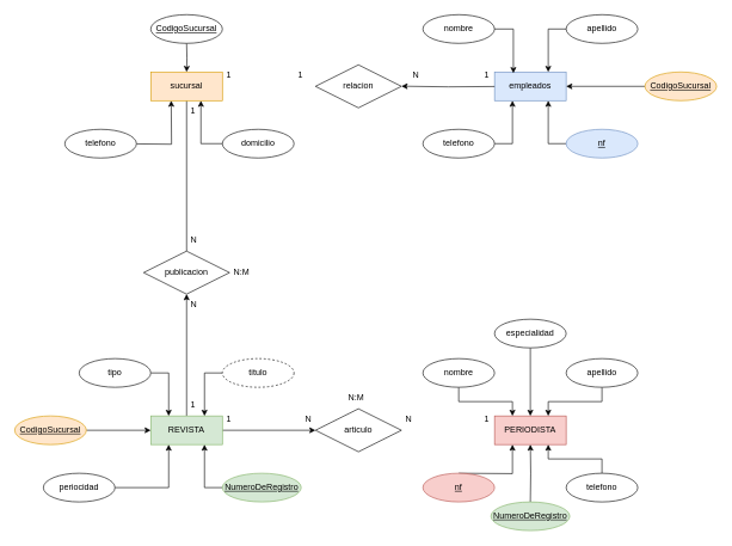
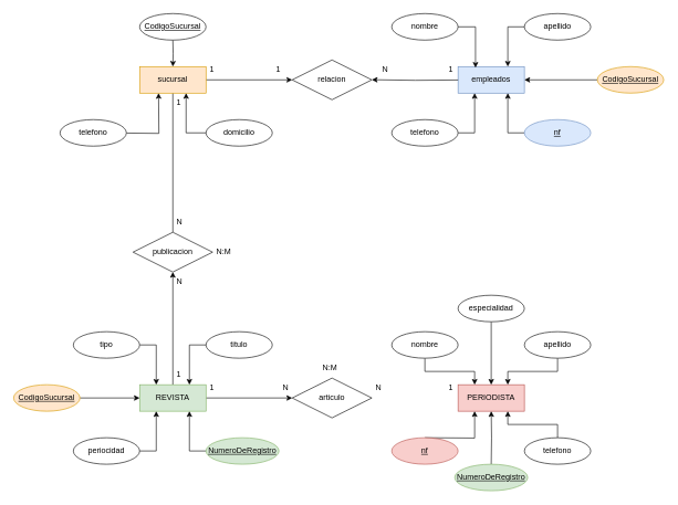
  <mxCell id="0" />
  <mxCell id="1" parent="0" />
  <mxCell id="2" style="edgeStyle=orthogonalEdgeStyle;rounded=0;orthogonalLoop=1;jettySize=auto;html=1;entryX=0.5;entryY=0;entryDx=0;entryDy=0;" edge="1" parent="1" target="5"><mxGeometry relative="1" as="geometry"><mxPoint x="260" y="60" as="sourcePoint" /></mxGeometry></mxCell>
+ <mxCell id="3" style="edgeStyle=orthogonalEdgeStyle;rounded=0;orthogonalLoop=1;jettySize=auto;html=1;entryX=0;entryY=0.5;entryDx=0;entryDy=0;" edge="1" parent="1" source="5" target="15"><mxGeometry relative="1" as="geometry" /></mxCell>
  <mxCell id="4" style="edgeStyle=orthogonalEdgeStyle;rounded=0;orthogonalLoop=1;jettySize=auto;html=1;entryX=0.5;entryY=0;entryDx=0;entryDy=0;endArrow=none;" edge="1" parent="1" source="5" target="21"><mxGeometry relative="1" as="geometry" /></mxCell>
  <mxCell id="5" value="sucursal" style="whiteSpace=wrap;html=1;align=center;fillColor=#ffe6cc;strokeColor=#d79b00;" vertex="1" parent="1"><mxGeometry x="210" y="100" width="100" height="40" as="geometry" /></mxCell>
  <mxCell id="6" style="edgeStyle=orthogonalEdgeStyle;rounded=0;orthogonalLoop=1;jettySize=auto;html=1;entryX=-0.015;entryY=0.492;entryDx=0;entryDy=0;entryPerimeter=0;" edge="1" parent="1"><mxGeometry relative="1" as="geometry"><mxPoint x="238.5" y="140" as="targetPoint" /><mxPoint x="190" y="200.32" as="sourcePoint" /></mxGeometry></mxCell>
  <mxCell id="7" value="empleados" style="whiteSpace=wrap;html=1;align=center;fillColor=#dae8fc;strokeColor=#6c8ebf;" vertex="1" parent="1"><mxGeometry x="690" y="100" width="100" height="40" as="geometry" /></mxCell>
  <mxCell id="8" style="edgeStyle=orthogonalEdgeStyle;rounded=0;orthogonalLoop=1;jettySize=auto;html=1;entryX=0.7;entryY=1;entryDx=0;entryDy=0;entryPerimeter=0;" edge="1" parent="1" source="9" target="5"><mxGeometry relative="1" as="geometry"><mxPoint x="280" y="150" as="targetPoint" /><Array as="points"><mxPoint x="280" y="200" /></Array></mxGeometry></mxCell>
  <mxCell id="9" value="domicilio" style="ellipse;whiteSpace=wrap;html=1;align=center;" vertex="1" parent="1"><mxGeometry x="310" y="180" width="100" height="40" as="geometry" /></mxCell>
  <mxCell id="10" style="edgeStyle=orthogonalEdgeStyle;rounded=0;orthogonalLoop=1;jettySize=auto;html=1;entryX=0.25;entryY=1;entryDx=0;entryDy=0;" edge="1" parent="1" source="11" target="7"><mxGeometry relative="1" as="geometry"><Array as="points"><mxPoint x="715" y="200" /></Array></mxGeometry></mxCell>
  <mxCell id="11" value="telefono" style="ellipse;whiteSpace=wrap;html=1;align=center;" vertex="1" parent="1"><mxGeometry x="590" y="180" width="100" height="40" as="geometry" /></mxCell>
  <mxCell id="12" value="nombre" style="ellipse;whiteSpace=wrap;html=1;align=center;" vertex="1" parent="1"><mxGeometry x="590" y="20" width="100" height="40" as="geometry" /></mxCell>
  <mxCell id="13" style="edgeStyle=orthogonalEdgeStyle;rounded=0;orthogonalLoop=1;jettySize=auto;html=1;entryX=0.75;entryY=1;entryDx=0;entryDy=0;" edge="1" parent="1" source="14" target="7"><mxGeometry relative="1" as="geometry"><Array as="points"><mxPoint x="765" y="200" /></Array></mxGeometry></mxCell>
  <mxCell id="14" value="nf" style="ellipse;whiteSpace=wrap;html=1;align=center;fontStyle=4;fillColor=#dae8fc;strokeColor=#6c8ebf;" vertex="1" parent="1"><mxGeometry x="790" y="180" width="100" height="40" as="geometry" /></mxCell>
  <mxCell id="15" value="relacion" style="shape=rhombus;perimeter=rhombusPerimeter;whiteSpace=wrap;html=1;align=center;" vertex="1" parent="1"><mxGeometry x="440" y="90" width="120" height="60" as="geometry" /></mxCell>
  <mxCell id="16" style="edgeStyle=orthogonalEdgeStyle;rounded=0;orthogonalLoop=1;jettySize=auto;html=1;entryX=0.5;entryY=1;entryDx=0;entryDy=0;" edge="1" parent="1" source="18" target="21"><mxGeometry relative="1" as="geometry" /></mxCell>
  <mxCell id="17" style="edgeStyle=orthogonalEdgeStyle;rounded=0;orthogonalLoop=1;jettySize=auto;html=1;" edge="1" parent="1" source="18" target="43"><mxGeometry relative="1" as="geometry" /></mxCell>
  <mxCell id="18" value="REVISTA" style="whiteSpace=wrap;html=1;align=center;fillColor=#d5e8d4;strokeColor=#82b366;" vertex="1" parent="1"><mxGeometry x="210" y="580" width="100" height="40" as="geometry" /></mxCell>
  <mxCell id="19" value="PERIODISTA" style="whiteSpace=wrap;html=1;align=center;fillColor=#f8cecc;strokeColor=#b85450;" vertex="1" parent="1"><mxGeometry x="690" y="580" width="100" height="40" as="geometry" /></mxCell>
  <mxCell id="20" style="edgeStyle=orthogonalEdgeStyle;rounded=0;orthogonalLoop=1;jettySize=auto;html=1;entryX=1;entryY=0.493;entryDx=0;entryDy=0;entryPerimeter=0;" edge="1" parent="1"><mxGeometry relative="1" as="geometry"><mxPoint x="690" y="120.21" as="sourcePoint" /><mxPoint x="560" y="119.79" as="targetPoint" /></mxGeometry></mxCell>
  <mxCell id="21" value="publicacion" style="shape=rhombus;perimeter=rhombusPerimeter;whiteSpace=wrap;html=1;align=center;" vertex="1" parent="1"><mxGeometry x="200" y="350" width="120" height="60" as="geometry" /></mxCell>
  <mxCell id="22" value="CodigoSucursal" style="ellipse;whiteSpace=wrap;html=1;align=center;fontStyle=4;" vertex="1" parent="1"><mxGeometry x="210" y="20" width="100" height="40" as="geometry" /></mxCell>
  <mxCell id="23" value="telefono" style="ellipse;whiteSpace=wrap;html=1;align=center;" vertex="1" parent="1"><mxGeometry x="90" y="180" width="100" height="40" as="geometry" /></mxCell>
  <mxCell id="24" style="edgeStyle=orthogonalEdgeStyle;rounded=0;orthogonalLoop=1;jettySize=auto;html=1;entryX=0.75;entryY=0;entryDx=0;entryDy=0;" edge="1" parent="1" source="25" target="7"><mxGeometry relative="1" as="geometry"><Array as="points"><mxPoint x="765" y="40" /></Array></mxGeometry></mxCell>
  <mxCell id="25" value="apellido" style="ellipse;whiteSpace=wrap;html=1;align=center;" vertex="1" parent="1"><mxGeometry x="790" y="20" width="100" height="40" as="geometry" /></mxCell>
  <mxCell id="26" style="edgeStyle=orthogonalEdgeStyle;rounded=0;orthogonalLoop=1;jettySize=auto;html=1;entryX=1;entryY=0.5;entryDx=0;entryDy=0;" edge="1" parent="1" source="27" target="7"><mxGeometry relative="1" as="geometry" /></mxCell>
  <mxCell id="27" value="CodigoSucursal" style="ellipse;whiteSpace=wrap;html=1;align=center;fontStyle=4;fillColor=#ffe6cc;strokeColor=#d79b00;" vertex="1" parent="1"><mxGeometry x="900" y="100" width="100" height="40" as="geometry" /></mxCell>
  <mxCell id="28" style="edgeStyle=orthogonalEdgeStyle;rounded=0;orthogonalLoop=1;jettySize=auto;html=1;entryX=0.263;entryY=0.042;entryDx=0;entryDy=0;entryPerimeter=0;" edge="1" parent="1" source="12" target="7"><mxGeometry relative="1" as="geometry"><Array as="points"><mxPoint x="716" y="40" /></Array></mxGeometry></mxCell>
  <mxCell id="29" value="1" style="text;strokeColor=none;fillColor=none;spacingLeft=4;spacingRight=4;overflow=hidden;rotatable=0;points=[[0,0.5],[1,0.5]];portConstraint=eastwest;fontSize=12;whiteSpace=wrap;html=1;" vertex="1" parent="1"><mxGeometry x="670" y="90" width="20" height="30" as="geometry" /></mxCell>
  <mxCell id="30" value="1" style="text;strokeColor=none;fillColor=none;spacingLeft=4;spacingRight=4;overflow=hidden;rotatable=0;points=[[0,0.5],[1,0.5]];portConstraint=eastwest;fontSize=12;whiteSpace=wrap;html=1;" vertex="1" parent="1"><mxGeometry x="310" y="90" width="20" height="30" as="geometry" /></mxCell>
  <mxCell id="31" value="1" style="text;strokeColor=none;fillColor=none;spacingLeft=4;spacingRight=4;overflow=hidden;rotatable=0;points=[[0,0.5],[1,0.5]];portConstraint=eastwest;fontSize=12;whiteSpace=wrap;html=1;" vertex="1" parent="1"><mxGeometry x="410" y="90" width="20" height="30" as="geometry" /></mxCell>
  <mxCell id="32" value="N" style="text;strokeColor=none;fillColor=none;spacingLeft=4;spacingRight=4;overflow=hidden;rotatable=0;points=[[0,0.5],[1,0.5]];portConstraint=eastwest;fontSize=12;whiteSpace=wrap;html=1;" vertex="1" parent="1"><mxGeometry x="570" y="90" width="20" height="30" as="geometry" /></mxCell>
  <mxCell id="33" style="edgeStyle=orthogonalEdgeStyle;rounded=0;orthogonalLoop=1;jettySize=auto;html=1;entryX=0;entryY=0.5;entryDx=0;entryDy=0;" edge="1" parent="1" source="34" target="18"><mxGeometry relative="1" as="geometry" /></mxCell>
  <mxCell id="34" value="CodigoSucursal" style="ellipse;whiteSpace=wrap;html=1;align=center;fontStyle=4;fillColor=#ffe6cc;strokeColor=#d79b00;" vertex="1" parent="1"><mxGeometry x="20" y="580" width="100" height="40" as="geometry" /></mxCell>
  <mxCell id="35" style="edgeStyle=orthogonalEdgeStyle;rounded=0;orthogonalLoop=1;jettySize=auto;html=1;entryX=0.25;entryY=0;entryDx=0;entryDy=0;" edge="1" parent="1" source="36" target="18"><mxGeometry relative="1" as="geometry"><Array as="points"><mxPoint x="235" y="520" /></Array></mxGeometry></mxCell>
  <mxCell id="36" value="tipo" style="ellipse;whiteSpace=wrap;html=1;align=center;" vertex="1" parent="1"><mxGeometry x="110" y="500" width="100" height="40" as="geometry" /></mxCell>
  <mxCell id="37" style="edgeStyle=orthogonalEdgeStyle;rounded=0;orthogonalLoop=1;jettySize=auto;html=1;entryX=0.75;entryY=0;entryDx=0;entryDy=0;" edge="1" parent="1" source="38" target="18"><mxGeometry relative="1" as="geometry"><Array as="points"><mxPoint x="285" y="520" /></Array></mxGeometry></mxCell>
- <mxCell id="38" value="titulo" style="ellipse;whiteSpace=wrap;html=1;align=center;dashed=1;" vertex="1" parent="1"><mxGeometry x="310" y="500" width="100" height="40" as="geometry" /></mxCell>
+ <mxCell id="38" value="titulo" style="ellipse;whiteSpace=wrap;html=1;align=center;" vertex="1" parent="1"><mxGeometry x="310" y="500" width="100" height="40" as="geometry" /></mxCell>
  <mxCell id="39" style="edgeStyle=orthogonalEdgeStyle;rounded=0;orthogonalLoop=1;jettySize=auto;html=1;entryX=0.25;entryY=1;entryDx=0;entryDy=0;" edge="1" parent="1" source="40" target="18"><mxGeometry relative="1" as="geometry"><Array as="points"><mxPoint x="235" y="680" /></Array></mxGeometry></mxCell>
- <mxCell id="40" value="periocidad" style="ellipse;whiteSpace=wrap;html=1;align=center;" vertex="1" parent="1"><mxGeometry x="60" y="660" width="100" height="40" as="geometry" /></mxCell>
+ <mxCell id="40" value="periocidad" style="ellipse;whiteSpace=wrap;html=1;align=center;" vertex="1" parent="1"><mxGeometry x="110" y="660" width="100" height="40" as="geometry" /></mxCell>
  <mxCell id="41" style="edgeStyle=orthogonalEdgeStyle;rounded=0;orthogonalLoop=1;jettySize=auto;html=1;entryX=0.75;entryY=1;entryDx=0;entryDy=0;" edge="1" parent="1" source="42" target="18"><mxGeometry relative="1" as="geometry"><Array as="points"><mxPoint x="285" y="680" /></Array></mxGeometry></mxCell>
  <mxCell id="42" value="NumeroDeRegistro" style="ellipse;whiteSpace=wrap;html=1;align=center;fontStyle=4;fillColor=#d5e8d4;strokeColor=#82b366;" vertex="1" parent="1"><mxGeometry x="310" y="660" width="110" height="40" as="geometry" /></mxCell>
  <mxCell id="43" value="articulo" style="shape=rhombus;perimeter=rhombusPerimeter;whiteSpace=wrap;html=1;align=center;" vertex="1" parent="1"><mxGeometry x="440" y="570" width="120" height="60" as="geometry" /></mxCell>
  <mxCell id="44" style="edgeStyle=orthogonalEdgeStyle;rounded=0;orthogonalLoop=1;jettySize=auto;html=1;entryX=0.25;entryY=0;entryDx=0;entryDy=0;" edge="1" parent="1" source="45" target="19"><mxGeometry relative="1" as="geometry" /></mxCell>
  <mxCell id="45" value="nombre" style="ellipse;whiteSpace=wrap;html=1;align=center;" vertex="1" parent="1"><mxGeometry x="590" y="500" width="100" height="40" as="geometry" /></mxCell>
  <mxCell id="46" style="edgeStyle=orthogonalEdgeStyle;rounded=0;orthogonalLoop=1;jettySize=auto;html=1;entryX=0.75;entryY=0;entryDx=0;entryDy=0;" edge="1" parent="1" source="47" target="19"><mxGeometry relative="1" as="geometry" /></mxCell>
  <mxCell id="47" value="apellido" style="ellipse;whiteSpace=wrap;html=1;align=center;" vertex="1" parent="1"><mxGeometry x="790" y="500" width="100" height="40" as="geometry" /></mxCell>
  <mxCell id="48" style="edgeStyle=orthogonalEdgeStyle;rounded=0;orthogonalLoop=1;jettySize=auto;html=1;entryX=0.5;entryY=0;entryDx=0;entryDy=0;" edge="1" parent="1" source="49" target="19"><mxGeometry relative="1" as="geometry" /></mxCell>
  <mxCell id="49" value="especialidad" style="ellipse;whiteSpace=wrap;html=1;align=center;" vertex="1" parent="1"><mxGeometry x="690" y="445" width="100" height="40" as="geometry" /></mxCell>
  <mxCell id="50" style="edgeStyle=orthogonalEdgeStyle;rounded=0;orthogonalLoop=1;jettySize=auto;html=1;entryX=0.25;entryY=1;entryDx=0;entryDy=0;" edge="1" parent="1" target="19"><mxGeometry relative="1" as="geometry"><mxPoint x="640" y="660" as="sourcePoint" /></mxGeometry></mxCell>
  <mxCell id="51" style="edgeStyle=orthogonalEdgeStyle;rounded=0;orthogonalLoop=1;jettySize=auto;html=1;entryX=0.5;entryY=1;entryDx=0;entryDy=0;" edge="1" parent="1" target="19"><mxGeometry relative="1" as="geometry"><mxPoint x="740" y="700" as="sourcePoint" /></mxGeometry></mxCell>
  <mxCell id="52" style="edgeStyle=orthogonalEdgeStyle;rounded=0;orthogonalLoop=1;jettySize=auto;html=1;entryX=0.75;entryY=1;entryDx=0;entryDy=0;" edge="1" parent="1" source="53" target="19"><mxGeometry relative="1" as="geometry" /></mxCell>
  <mxCell id="53" value="telefono" style="ellipse;whiteSpace=wrap;html=1;align=center;" vertex="1" parent="1"><mxGeometry x="790" y="660" width="100" height="40" as="geometry" /></mxCell>
  <mxCell id="54" value="NumeroDeRegistro" style="ellipse;whiteSpace=wrap;html=1;align=center;fontStyle=4;fillColor=#d5e8d4;strokeColor=#82b366;" vertex="1" parent="1"><mxGeometry x="685" y="700" width="110" height="40" as="geometry" /></mxCell>
  <mxCell id="55" value="nf" style="ellipse;whiteSpace=wrap;html=1;align=center;fontStyle=4;fillColor=#f8cecc;strokeColor=#b85450;" vertex="1" parent="1"><mxGeometry x="590" y="660" width="100" height="40" as="geometry" /></mxCell>
  <mxCell id="56" value="1" style="text;strokeColor=none;fillColor=none;spacingLeft=4;spacingRight=4;overflow=hidden;rotatable=0;points=[[0,0.5],[1,0.5]];portConstraint=eastwest;fontSize=12;whiteSpace=wrap;html=1;" vertex="1" parent="1"><mxGeometry x="260" y="140" width="20" height="30" as="geometry" /></mxCell>
  <mxCell id="57" value="1" style="text;strokeColor=none;fillColor=none;spacingLeft=4;spacingRight=4;overflow=hidden;rotatable=0;points=[[0,0.5],[1,0.5]];portConstraint=eastwest;fontSize=12;whiteSpace=wrap;html=1;" vertex="1" parent="1"><mxGeometry x="260" y="550" width="20" height="30" as="geometry" /></mxCell>
  <mxCell id="58" value="1" style="text;strokeColor=none;fillColor=none;spacingLeft=4;spacingRight=4;overflow=hidden;rotatable=0;points=[[0,0.5],[1,0.5]];portConstraint=eastwest;fontSize=12;whiteSpace=wrap;html=1;" vertex="1" parent="1"><mxGeometry x="310" y="570" width="20" height="30" as="geometry" /></mxCell>
  <mxCell id="59" value="1" style="text;strokeColor=none;fillColor=none;spacingLeft=4;spacingRight=4;overflow=hidden;rotatable=0;points=[[0,0.5],[1,0.5]];portConstraint=eastwest;fontSize=12;whiteSpace=wrap;html=1;" vertex="1" parent="1"><mxGeometry x="670" y="570" width="20" height="30" as="geometry" /></mxCell>
  <mxCell id="60" value="N" style="text;strokeColor=none;fillColor=none;spacingLeft=4;spacingRight=4;overflow=hidden;rotatable=0;points=[[0,0.5],[1,0.5]];portConstraint=eastwest;fontSize=12;whiteSpace=wrap;html=1;" vertex="1" parent="1"><mxGeometry x="420" y="570" width="20" height="30" as="geometry" /></mxCell>
  <mxCell id="61" value="N" style="text;strokeColor=none;fillColor=none;spacingLeft=4;spacingRight=4;overflow=hidden;rotatable=0;points=[[0,0.5],[1,0.5]];portConstraint=eastwest;fontSize=12;whiteSpace=wrap;html=1;" vertex="1" parent="1"><mxGeometry x="560" y="570" width="20" height="30" as="geometry" /></mxCell>
  <mxCell id="62" value="N" style="text;strokeColor=none;fillColor=none;spacingLeft=4;spacingRight=4;overflow=hidden;rotatable=0;points=[[0,0.5],[1,0.5]];portConstraint=eastwest;fontSize=12;whiteSpace=wrap;html=1;" vertex="1" parent="1"><mxGeometry x="260" y="410" width="20" height="30" as="geometry" /></mxCell>
  <mxCell id="63" value="N" style="text;strokeColor=none;fillColor=none;spacingLeft=4;spacingRight=4;overflow=hidden;rotatable=0;points=[[0,0.5],[1,0.5]];portConstraint=eastwest;fontSize=12;whiteSpace=wrap;html=1;" vertex="1" parent="1"><mxGeometry x="260" y="320" width="20" height="30" as="geometry" /></mxCell>
  <mxCell id="64" value="N:M" style="text;strokeColor=none;fillColor=none;spacingLeft=4;spacingRight=4;overflow=hidden;rotatable=0;points=[[0,0.5],[1,0.5]];portConstraint=eastwest;fontSize=12;whiteSpace=wrap;html=1;" vertex="1" parent="1"><mxGeometry x="320" y="365" width="40" height="30" as="geometry" /></mxCell>
  <mxCell id="65" value="N:M" style="text;strokeColor=none;fillColor=none;spacingLeft=4;spacingRight=4;overflow=hidden;rotatable=0;points=[[0,0.5],[1,0.5]];portConstraint=eastwest;fontSize=12;whiteSpace=wrap;html=1;" vertex="1" parent="1"><mxGeometry x="480" y="540" width="40" height="30" as="geometry" /></mxCell>
